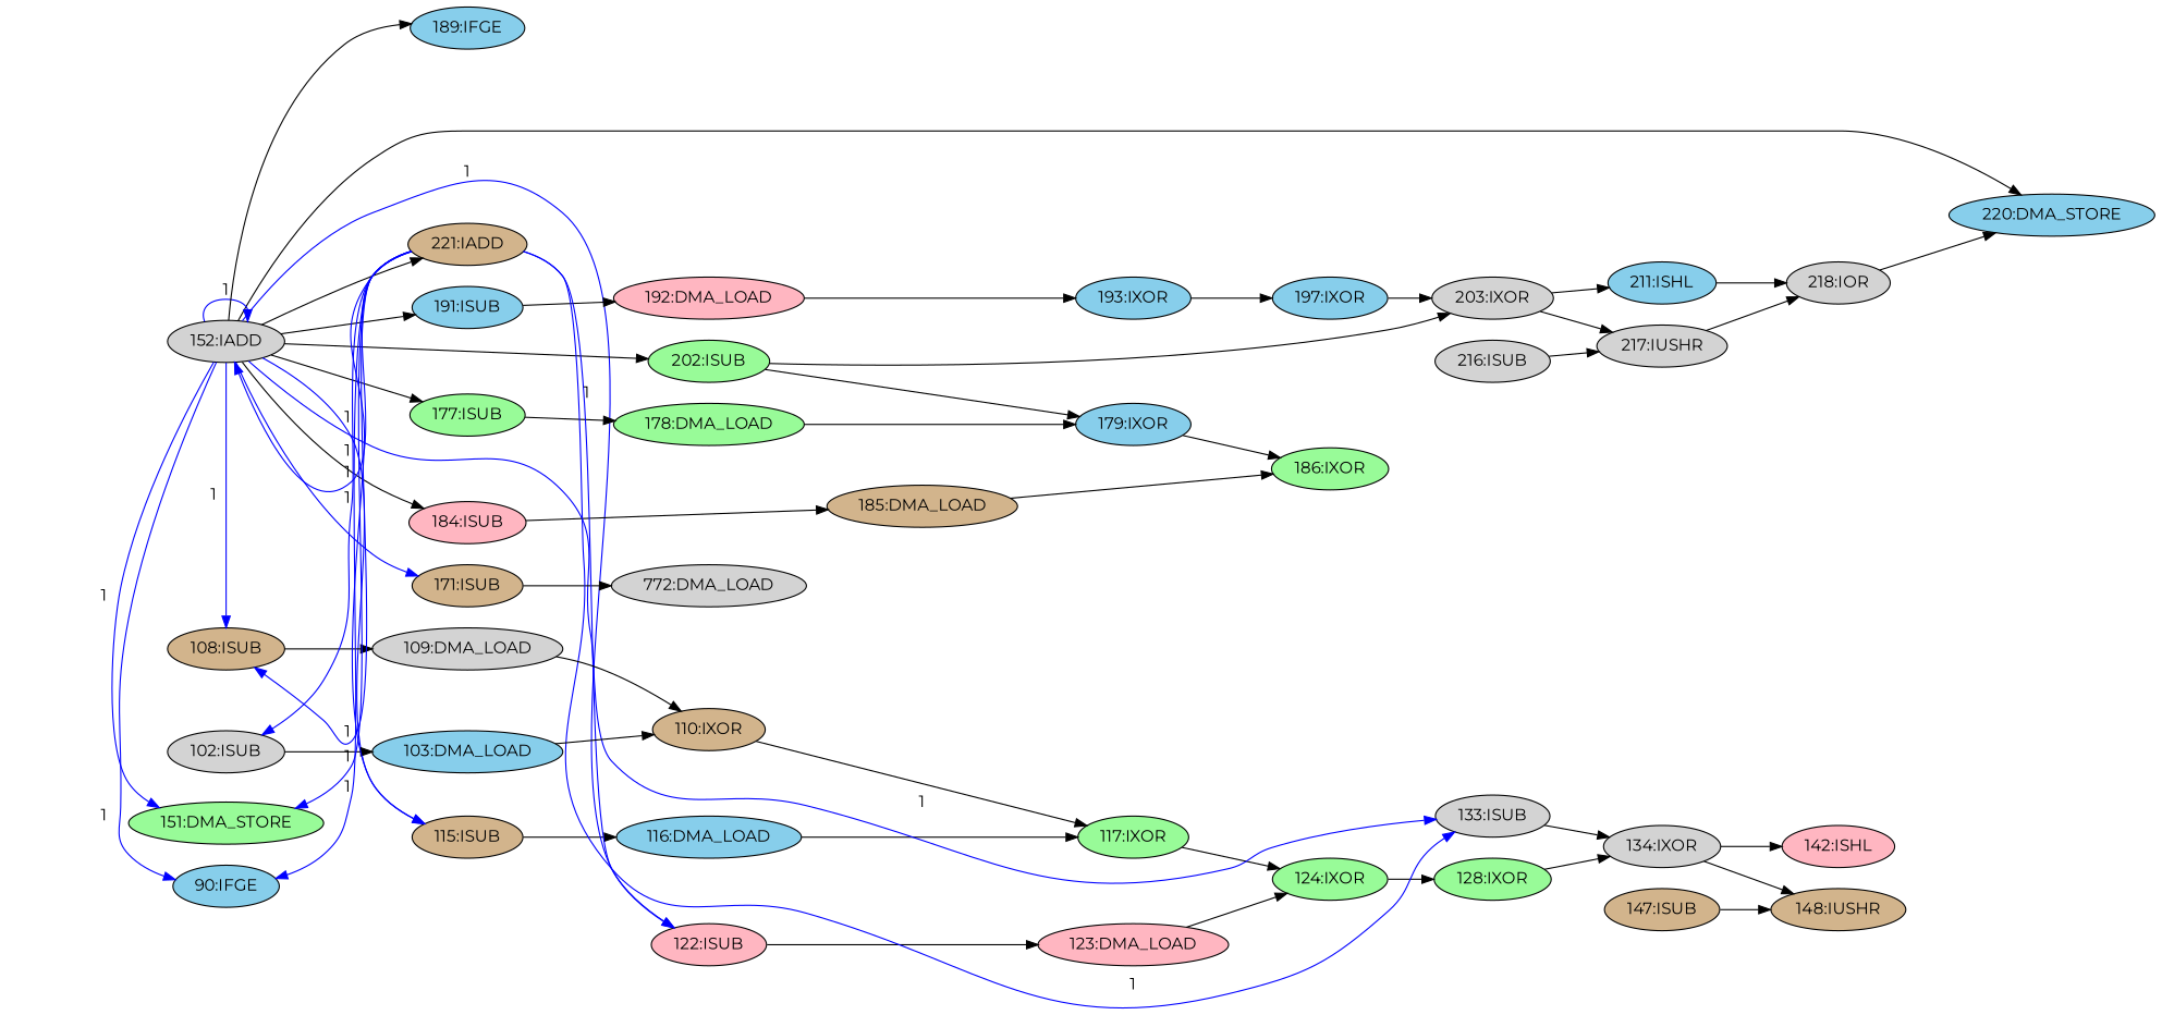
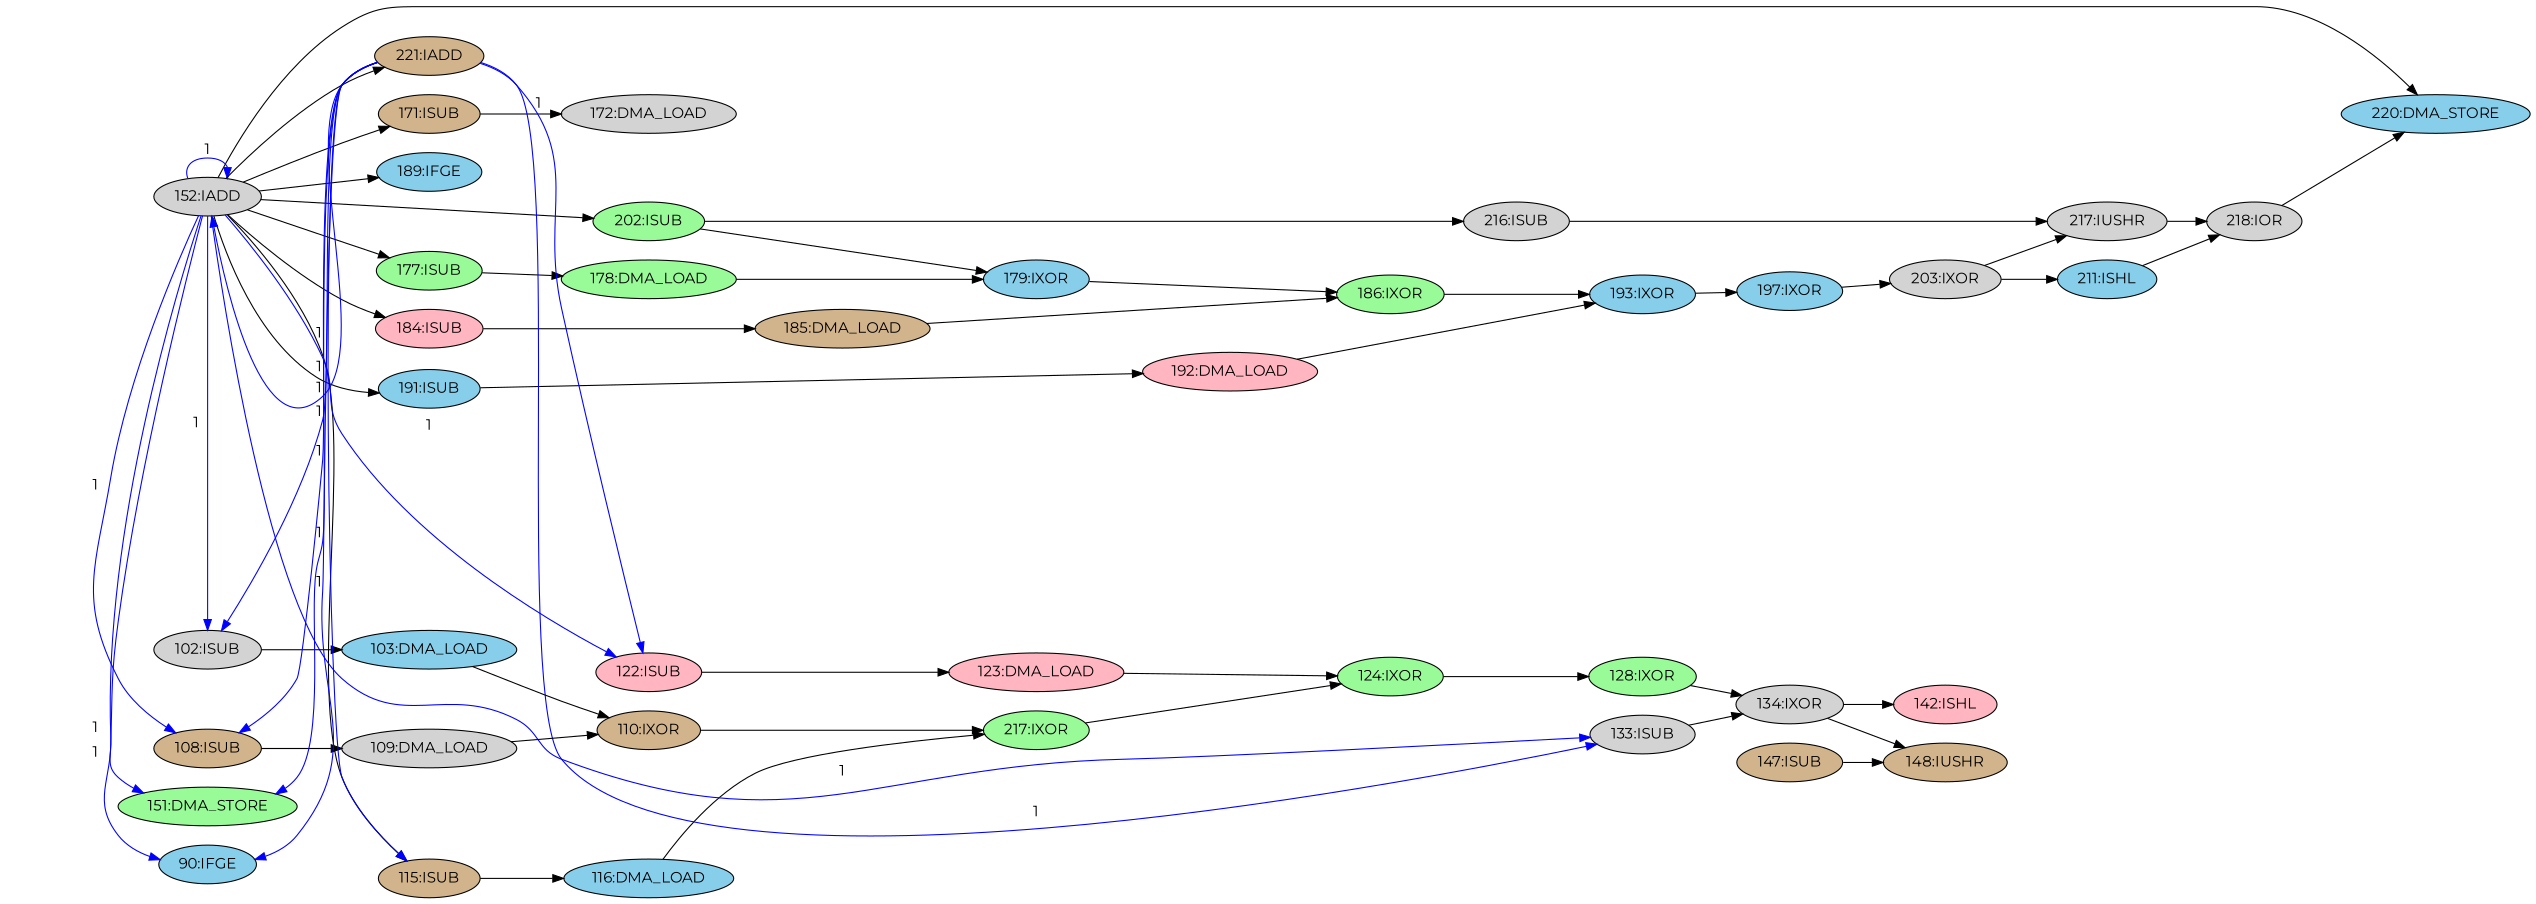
  digraph {
    fontname=Montserrat
    rankdir=LR
    node [fillcolor=lightgrey fontname=Montserrat style=filled]
    edge [fontname=Montserrat]
    n1 [label="218:IOR"]
    n2 [fillcolor=skyblue label="220:DMA_STORE"]
    n3 [fillcolor=skyblue label="211:ISHL"]
    n4 [label="217:IUSHR"]
-   n5 [fillcolor=palegreen label="117:IXOR"]
+   n5 [fillcolor=palegreen label="217:IXOR"]
    n6 [fillcolor=palegreen label="124:IXOR"]
    n7 [fillcolor=palegreen label="128:IXOR"]
    n8 [fillcolor=tan label="110:IXOR"]
    n9 [fillcolor=skyblue label="116:DMA_LOAD"]
    n10 [fillcolor=tan label="115:ISUB"]
    n11 [label="152:IADD"]
    n12 [fillcolor=lightpink label="122:ISUB"]
    n13 [fillcolor=lightpink label="184:ISUB"]
    n14 [fillcolor=skyblue label="191:ISUB"]
    n15 [fillcolor=tan label="171:ISUB"]
    n16 [fillcolor=palegreen label="177:ISUB"]
    n17 [label="102:ISUB"]
    n18 [fillcolor=tan label="108:ISUB"]
    n19 [fillcolor=palegreen label="151:DMA_STORE"]
    n20 [label="133:ISUB"]
    n21 [fillcolor=palegreen label="202:ISUB"]
    n22 [fillcolor=skyblue label="189:IFGE"]
    n23 [fillcolor=tan label="221:IADD"]
    n24 [fillcolor=skyblue label="90:IFGE"]
    n25 [fillcolor=lightpink label="123:DMA_LOAD"]
    n26 [fillcolor=tan label="185:DMA_LOAD"]
    n27 [fillcolor=lightpink label="192:DMA_LOAD"]
-   n28 [label="772:DMA_LOAD"]
+   n28 [label="172:DMA_LOAD"]
    n29 [fillcolor=palegreen label="178:DMA_LOAD"]
    n30 [fillcolor=skyblue label="103:DMA_LOAD"]
    n31 [label="109:DMA_LOAD"]
    n32 [label="134:IXOR"]
    n33 [label="203:IXOR"]
    n34 [fillcolor=skyblue label="179:IXOR"]
    n35 [fillcolor=skyblue label="197:IXOR"]
    n36 [fillcolor=skyblue label="193:IXOR"]
    n37 [fillcolor=palegreen label="186:IXOR"]
    n38 [fillcolor=lightpink label="142:ISHL"]
    n39 [fillcolor=tan label="148:IUSHR"]
    n40 [label="216:ISUB"]
    n41 [fillcolor=tan label="147:ISUB"]
    n1 -> n2
    n3 -> n1
    n4 -> n1
    n5 -> n6
    n6 -> n7
    n7 -> n32
    n8 -> n5
    n9 -> n5
    n10 -> n9
    n11 -> n2
-   n11 -> n10 [color=blue constraint=false label=1]
+   n11 -> n10 [color=black constraint=false label=1]
    n11 -> n11 [color=blue constraint=false label=1]
    n11 -> n12 [color=blue constraint=false label=1]
    n11 -> n13
    n11 -> n14
-   n11 -> n15 [color=blue]
+   n11 -> n15
    n11 -> n16
+   n11 -> n17 [color=blue constraint=false label=1]
    n11 -> n18 [color=blue constraint=false label=1]
    n11 -> n19 [color=blue constraint=false label=1]
    n11 -> n20 [color=blue constraint=false label=1]
    n11 -> n21
    n11 -> n22
    n11 -> n23
    n11 -> n24 [color=blue constraint=false label=1]
    n12 -> n25
    n13 -> n26
    n14 -> n27
    n15 -> n28
    n16 -> n29
    n17 -> n30
    n18 -> n31
    n20 -> n32
-   n21 -> n33
+   n21 -> n40
    n21 -> n34
    n23 -> n10 [color=blue constraint=false label=1]
    n23 -> n11 [color=blue constraint=false label=1]
    n23 -> n12 [color=blue constraint=false label=1]
    n23 -> n17 [color=blue constraint=false label=1]
    n23 -> n18 [color=blue constraint=false label=1]
    n23 -> n19 [color=blue constraint=false label=1]
    n23 -> n20 [color=blue constraint=false label=1]
    n23 -> n24 [color=blue constraint=false label=1]
    n25 -> n6
    n26 -> n37
    n27 -> n36
    n29 -> n34
    n30 -> n8
    n31 -> n8
    n32 -> n38
    n32 -> n39
    n33 -> n3
    n33 -> n4
    n34 -> n37
    n35 -> n33
    n36 -> n35
+   n37 -> n36
    n40 -> n4
    n41 -> n39
  }
